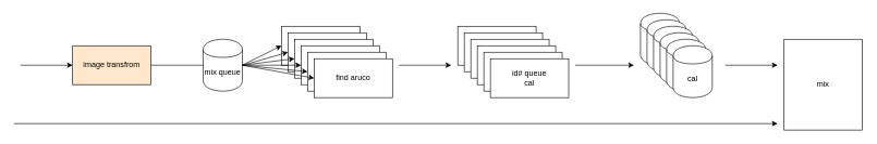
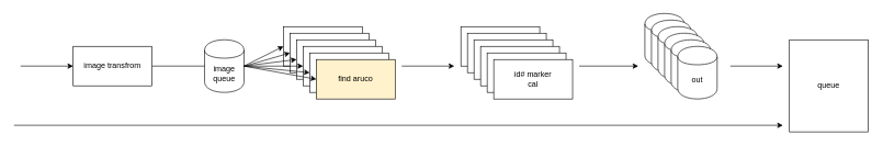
  <mxCell id="0" />
  <mxCell id="1" parent="0" />
  <mxCell id="2" value="" style="endArrow=classic;html=1;" edge="1" parent="1"><mxGeometry width="50" height="50" relative="1" as="geometry"><mxPoint x="30" y="100" as="sourcePoint" /><mxPoint x="110" y="100" as="targetPoint" /></mxGeometry></mxCell>
- <mxCell id="3" value="image transfrom" style="rounded=0;whiteSpace=wrap;html=1;fillColor=#ffe6cc;" vertex="1" parent="1"><mxGeometry x="110" y="70" width="120" height="60" as="geometry" /></mxCell>
- <mxCell id="4" value="mix queue" style="shape=cylinder;whiteSpace=wrap;html=1;boundedLbl=1;backgroundOutline=1;" vertex="1" parent="1"><mxGeometry x="310" y="60" width="60" height="80" as="geometry" /></mxCell>
+ <mxCell id="3" value="image transfrom" style="rounded=0;whiteSpace=wrap;html=1;" vertex="1" parent="1"><mxGeometry x="110" y="70" width="120" height="60" as="geometry" /></mxCell>
+ <mxCell id="4" value="image queue" style="shape=cylinder;whiteSpace=wrap;html=1;boundedLbl=1;backgroundOutline=1;" vertex="1" parent="1"><mxGeometry x="310" y="60" width="60" height="80" as="geometry" /></mxCell>
  <mxCell id="5" value="" style="endArrow=none;html=1;exitX=1;exitY=0.5;exitDx=0;exitDy=0;entryX=0;entryY=0.5;entryDx=0;entryDy=0;" edge="1" parent="1" source="3" target="4"><mxGeometry width="50" height="50" relative="1" as="geometry"><mxPoint x="380" y="300" as="sourcePoint" /><mxPoint x="430" y="250" as="targetPoint" /></mxGeometry></mxCell>
  <mxCell id="6" value="" style="endArrow=classic;html=1;exitX=1;exitY=0.5;exitDx=0;exitDy=0;entryX=0;entryY=0.5;entryDx=0;entryDy=0;" edge="1" parent="1" source="4" target="7"><mxGeometry width="50" height="50" relative="1" as="geometry"><mxPoint x="380" y="300" as="sourcePoint" /><mxPoint x="430" y="250" as="targetPoint" /></mxGeometry></mxCell>
  <mxCell id="7" value="" style="rounded=0;whiteSpace=wrap;html=1;" vertex="1" parent="1"><mxGeometry x="430" y="40" width="120" height="60" as="geometry" /></mxCell>
  <mxCell id="8" value="" style="endArrow=classic;html=1;entryX=0;entryY=0.5;entryDx=0;entryDy=0;" edge="1" parent="1" target="9"><mxGeometry width="50" height="50" relative="1" as="geometry"><mxPoint x="371" y="100" as="sourcePoint" /><mxPoint x="440" y="260" as="targetPoint" /></mxGeometry></mxCell>
  <mxCell id="9" value="" style="rounded=0;whiteSpace=wrap;html=1;" vertex="1" parent="1"><mxGeometry x="440" y="50" width="120" height="60" as="geometry" /></mxCell>
  <mxCell id="10" value="" style="endArrow=classic;html=1;entryX=0;entryY=0.5;entryDx=0;entryDy=0;exitX=1;exitY=0.5;exitDx=0;exitDy=0;" edge="1" parent="1" target="11" source="4"><mxGeometry width="50" height="50" relative="1" as="geometry"><mxPoint x="390" y="120" as="sourcePoint" /><mxPoint x="450" y="270" as="targetPoint" /></mxGeometry></mxCell>
  <mxCell id="11" value="" style="rounded=0;whiteSpace=wrap;html=1;" vertex="1" parent="1"><mxGeometry x="450" y="60" width="120" height="60" as="geometry" /></mxCell>
  <mxCell id="12" value="" style="endArrow=classic;html=1;entryX=0;entryY=0.5;entryDx=0;entryDy=0;" edge="1" parent="1" target="13"><mxGeometry width="50" height="50" relative="1" as="geometry"><mxPoint x="370" y="100" as="sourcePoint" /><mxPoint x="460" y="280" as="targetPoint" /></mxGeometry></mxCell>
  <mxCell id="13" value="" style="rounded=0;whiteSpace=wrap;html=1;" vertex="1" parent="1"><mxGeometry x="460" y="70" width="120" height="60" as="geometry" /></mxCell>
  <mxCell id="14" value="" style="endArrow=classic;html=1;exitX=1;exitY=0.5;exitDx=0;exitDy=0;entryX=0;entryY=0.5;entryDx=0;entryDy=0;" edge="1" parent="1" target="15" source="4"><mxGeometry width="50" height="50" relative="1" as="geometry"><mxPoint x="410" y="140" as="sourcePoint" /><mxPoint x="470" y="290" as="targetPoint" /></mxGeometry></mxCell>
  <mxCell id="15" value="" style="rounded=0;whiteSpace=wrap;html=1;" vertex="1" parent="1"><mxGeometry x="470" y="80" width="120" height="60" as="geometry" /></mxCell>
  <mxCell id="16" value="" style="endArrow=classic;html=1;entryX=0;entryY=0.5;entryDx=0;entryDy=0;" edge="1" parent="1" target="17"><mxGeometry width="50" height="50" relative="1" as="geometry"><mxPoint x="370" y="100" as="sourcePoint" /><mxPoint x="480" y="300" as="targetPoint" /></mxGeometry></mxCell>
- <mxCell id="17" value="find aruco" style="rounded=0;whiteSpace=wrap;html=1;" vertex="1" parent="1"><mxGeometry x="480" y="90" width="120" height="60" as="geometry" /></mxCell>
+ <mxCell id="17" value="find aruco" style="rounded=0;whiteSpace=wrap;html=1;fillColor=#fff2cc;" vertex="1" parent="1"><mxGeometry x="480" y="90" width="120" height="60" as="geometry" /></mxCell>
  <mxCell id="18" value="" style="rounded=0;whiteSpace=wrap;html=1;" vertex="1" parent="1"><mxGeometry x="700" y="40" width="120" height="60" as="geometry" /></mxCell>
  <mxCell id="19" value="" style="rounded=0;whiteSpace=wrap;html=1;" vertex="1" parent="1"><mxGeometry x="710" y="50" width="120" height="60" as="geometry" /></mxCell>
  <mxCell id="20" value="" style="rounded=0;whiteSpace=wrap;html=1;" vertex="1" parent="1"><mxGeometry x="720" y="60" width="120" height="60" as="geometry" /></mxCell>
  <mxCell id="21" value="" style="rounded=0;whiteSpace=wrap;html=1;" vertex="1" parent="1"><mxGeometry x="730" y="70" width="120" height="60" as="geometry" /></mxCell>
  <mxCell id="22" value="" style="rounded=0;whiteSpace=wrap;html=1;" vertex="1" parent="1"><mxGeometry x="740" y="80" width="120" height="60" as="geometry" /></mxCell>
- <mxCell id="23" value="id# queue&lt;br&gt;cal" style="rounded=0;whiteSpace=wrap;html=1;" vertex="1" parent="1"><mxGeometry x="750" y="90" width="120" height="60" as="geometry" /></mxCell>
+ <mxCell id="23" value="id# marker&lt;br&gt;cal" style="rounded=0;whiteSpace=wrap;html=1;" vertex="1" parent="1"><mxGeometry x="750" y="90" width="120" height="60" as="geometry" /></mxCell>
  <mxCell id="24" value="" style="shape=cylinder;whiteSpace=wrap;html=1;boundedLbl=1;backgroundOutline=1;" vertex="1" parent="1"><mxGeometry x="980" y="20" width="60" height="80" as="geometry" /></mxCell>
  <mxCell id="25" value="" style="shape=cylinder;whiteSpace=wrap;html=1;boundedLbl=1;backgroundOutline=1;" vertex="1" parent="1"><mxGeometry x="990" y="30" width="60" height="80" as="geometry" /></mxCell>
  <mxCell id="26" value="" style="shape=cylinder;whiteSpace=wrap;html=1;boundedLbl=1;backgroundOutline=1;" vertex="1" parent="1"><mxGeometry x="1000" y="40" width="60" height="80" as="geometry" /></mxCell>
  <mxCell id="27" value="" style="shape=cylinder;whiteSpace=wrap;html=1;boundedLbl=1;backgroundOutline=1;" vertex="1" parent="1"><mxGeometry x="1010" y="50" width="60" height="80" as="geometry" /></mxCell>
  <mxCell id="28" value="" style="shape=cylinder;whiteSpace=wrap;html=1;boundedLbl=1;backgroundOutline=1;" vertex="1" parent="1"><mxGeometry x="1020" y="60" width="60" height="80" as="geometry" /></mxCell>
- <mxCell id="29" value="cal" style="shape=cylinder;whiteSpace=wrap;html=1;boundedLbl=1;backgroundOutline=1;" vertex="1" parent="1"><mxGeometry x="1030" y="70" width="60" height="80" as="geometry" /></mxCell>
+ <mxCell id="29" value="out" style="shape=cylinder;whiteSpace=wrap;html=1;boundedLbl=1;backgroundOutline=1;" vertex="1" parent="1"><mxGeometry x="1030" y="70" width="60" height="80" as="geometry" /></mxCell>
  <mxCell id="30" value="" style="endArrow=classic;html=1;" edge="1" parent="1"><mxGeometry width="50" height="50" relative="1" as="geometry"><mxPoint x="610" y="100" as="sourcePoint" /><mxPoint x="690" y="100" as="targetPoint" /></mxGeometry></mxCell>
  <mxCell id="31" value="" style="endArrow=classic;html=1;" edge="1" parent="1"><mxGeometry width="50" height="50" relative="1" as="geometry"><mxPoint x="880" y="100" as="sourcePoint" /><mxPoint x="970" y="100" as="targetPoint" /></mxGeometry></mxCell>
- <mxCell id="32" value="mix" style="rounded=0;whiteSpace=wrap;html=1;" vertex="1" parent="1"><mxGeometry x="1200" y="60" width="120" height="140" as="geometry" /></mxCell>
+ <mxCell id="32" value="queue" style="rounded=0;whiteSpace=wrap;html=1;" vertex="1" parent="1"><mxGeometry x="1200" y="60" width="120" height="140" as="geometry" /></mxCell>
  <mxCell id="33" value="" style="endArrow=classic;html=1;" edge="1" parent="1"><mxGeometry width="50" height="50" relative="1" as="geometry"><mxPoint x="1110" y="100" as="sourcePoint" /><mxPoint x="1190" y="100" as="targetPoint" /></mxGeometry></mxCell>
  <mxCell id="34" value="" style="endArrow=classic;html=1;" edge="1" parent="1"><mxGeometry width="50" height="50" relative="1" as="geometry"><mxPoint x="20" y="190" as="sourcePoint" /><mxPoint x="1190" y="190" as="targetPoint" /></mxGeometry></mxCell>
